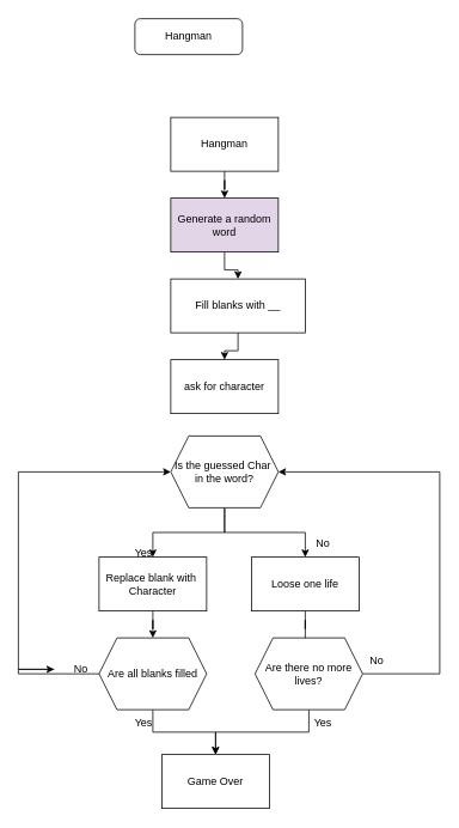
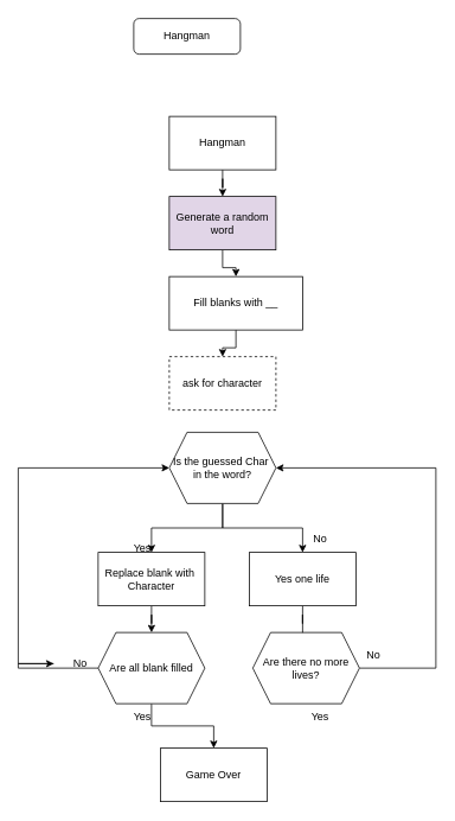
  <mxCell id="0" />
  <mxCell id="1" parent="0" />
  <mxCell id="2" value="Hangman" style="rounded=1;whiteSpace=wrap;html=1;fontSize=12;glass=0;strokeWidth=1;shadow=0;" parent="1" vertex="1"><mxGeometry x="150" y="20" width="120" height="40" as="geometry" /></mxCell>
  <mxCell id="3" value="" style="edgeStyle=orthogonalEdgeStyle;rounded=0;orthogonalLoop=1;jettySize=auto;html=1;" edge="1" parent="1" source="4" target="6"><mxGeometry relative="1" as="geometry" /></mxCell>
  <mxCell id="4" value="Hangman" style="rounded=0;whiteSpace=wrap;html=1;" vertex="1" parent="1"><mxGeometry x="190" y="130" width="120" height="60" as="geometry" /></mxCell>
  <mxCell id="5" value="" style="edgeStyle=orthogonalEdgeStyle;rounded=0;orthogonalLoop=1;jettySize=auto;html=1;" edge="1" parent="1" source="6" target="8"><mxGeometry relative="1" as="geometry" /></mxCell>
  <mxCell id="6" value="Generate a random word" style="rounded=0;whiteSpace=wrap;html=1;fillColor=#e1d5e7;" vertex="1" parent="1"><mxGeometry x="190" y="220" width="120" height="60" as="geometry" /></mxCell>
  <mxCell id="7" value="" style="edgeStyle=orthogonalEdgeStyle;rounded=0;orthogonalLoop=1;jettySize=auto;html=1;" edge="1" parent="1" source="8" target="9"><mxGeometry relative="1" as="geometry" /></mxCell>
  <mxCell id="8" value="Fill blanks with __" style="whiteSpace=wrap;html=1;rounded=0;" vertex="1" parent="1"><mxGeometry x="190" y="310" width="150" height="60" as="geometry" /></mxCell>
- <mxCell id="9" value="ask for character" style="whiteSpace=wrap;html=1;rounded=0;" vertex="1" parent="1"><mxGeometry x="190" y="400" width="120" height="60" as="geometry" /></mxCell>
+ <mxCell id="9" value="ask for character" style="whiteSpace=wrap;html=1;rounded=0;dashed=1;" vertex="1" parent="1"><mxGeometry x="190" y="400" width="120" height="60" as="geometry" /></mxCell>
  <mxCell id="10" value="" style="edgeStyle=orthogonalEdgeStyle;rounded=0;orthogonalLoop=1;jettySize=auto;html=1;" edge="1" parent="1" source="12" target="14"><mxGeometry relative="1" as="geometry" /></mxCell>
  <mxCell id="11" value="" style="edgeStyle=orthogonalEdgeStyle;rounded=0;orthogonalLoop=1;jettySize=auto;html=1;" edge="1" parent="1" source="12" target="16"><mxGeometry relative="1" as="geometry" /></mxCell>
  <mxCell id="12" value="Is the guessed Char&amp;nbsp;&lt;br&gt;in the word?" style="shape=hexagon;perimeter=hexagonPerimeter2;whiteSpace=wrap;html=1;fixedSize=1;" vertex="1" parent="1"><mxGeometry x="190" y="485" width="120" height="80" as="geometry" /></mxCell>
  <mxCell id="13" value="" style="edgeStyle=orthogonalEdgeStyle;rounded=0;orthogonalLoop=1;jettySize=auto;html=1;" edge="1" parent="1" source="14" target="21"><mxGeometry relative="1" as="geometry" /></mxCell>
  <mxCell id="14" value="Replace blank with&amp;nbsp;&lt;br&gt;Character" style="whiteSpace=wrap;html=1;" vertex="1" parent="1"><mxGeometry x="110" y="620" width="120" height="60" as="geometry" /></mxCell>
  <mxCell id="15" style="edgeStyle=orthogonalEdgeStyle;rounded=0;orthogonalLoop=1;jettySize=auto;html=1;entryX=0.467;entryY=0.5;entryDx=0;entryDy=0;entryPerimeter=0;" edge="1" parent="1" source="16" target="24"><mxGeometry relative="1" as="geometry" /></mxCell>
- <mxCell id="16" value="Loose one life" style="whiteSpace=wrap;html=1;" vertex="1" parent="1"><mxGeometry x="280" y="620" width="120" height="60" as="geometry" /></mxCell>
+ <mxCell id="16" value="Yes one life" style="whiteSpace=wrap;html=1;" vertex="1" parent="1"><mxGeometry x="280" y="620" width="120" height="60" as="geometry" /></mxCell>
  <mxCell id="17" value="Yes" style="text;html=1;strokeColor=none;fillColor=none;align=center;verticalAlign=middle;whiteSpace=wrap;rounded=0;" vertex="1" parent="1"><mxGeometry x="330" y="790" width="60" height="30" as="geometry" /></mxCell>
  <mxCell id="18" value="No" style="text;html=1;strokeColor=none;fillColor=none;align=center;verticalAlign=middle;whiteSpace=wrap;rounded=0;" vertex="1" parent="1"><mxGeometry x="330" y="590" width="60" height="30" as="geometry" /></mxCell>
  <mxCell id="19" style="edgeStyle=orthogonalEdgeStyle;rounded=0;orthogonalLoop=1;jettySize=auto;html=1;entryX=0;entryY=0.5;entryDx=0;entryDy=0;" edge="1" parent="1" source="30" target="12"><mxGeometry relative="1" as="geometry"><Array as="points"><mxPoint x="20" y="525" /></Array></mxGeometry></mxCell>
  <mxCell id="20" style="edgeStyle=orthogonalEdgeStyle;rounded=0;orthogonalLoop=1;jettySize=auto;html=1;" edge="1" parent="1" source="21" target="25"><mxGeometry relative="1" as="geometry" /></mxCell>
- <mxCell id="21" value="Are all blanks filled" style="shape=hexagon;perimeter=hexagonPerimeter2;whiteSpace=wrap;html=1;fixedSize=1;" vertex="1" parent="1"><mxGeometry x="110" y="710" width="120" height="80" as="geometry" /></mxCell>
+ <mxCell id="21" value="Are all blank filled" style="shape=hexagon;perimeter=hexagonPerimeter2;whiteSpace=wrap;html=1;fixedSize=1;" vertex="1" parent="1"><mxGeometry x="110" y="710" width="120" height="80" as="geometry" /></mxCell>
  <mxCell id="22" style="edgeStyle=orthogonalEdgeStyle;rounded=0;orthogonalLoop=1;jettySize=auto;html=1;entryX=1;entryY=0.5;entryDx=0;entryDy=0;" edge="1" parent="1" source="24" target="12"><mxGeometry relative="1" as="geometry"><Array as="points"><mxPoint x="490" y="750" /><mxPoint x="490" y="525" /></Array></mxGeometry></mxCell>
- <mxCell id="23" style="edgeStyle=orthogonalEdgeStyle;rounded=0;orthogonalLoop=1;jettySize=auto;html=1;entryX=0.5;entryY=0;entryDx=0;entryDy=0;" edge="1" parent="1" source="24" target="25"><mxGeometry relative="1" as="geometry" /></mxCell>
  <mxCell id="24" value="Are there no more lives?" style="shape=hexagon;perimeter=hexagonPerimeter2;whiteSpace=wrap;html=1;fixedSize=1;" vertex="1" parent="1"><mxGeometry x="284" y="710" width="120" height="80" as="geometry" /></mxCell>
  <mxCell id="25" value="Game Over" style="rounded=0;whiteSpace=wrap;html=1;" vertex="1" parent="1"><mxGeometry x="180" y="840" width="120" height="60" as="geometry" /></mxCell>
  <mxCell id="26" value="Yes" style="text;html=1;strokeColor=none;fillColor=none;align=center;verticalAlign=middle;whiteSpace=wrap;rounded=0;" vertex="1" parent="1"><mxGeometry x="130" y="600" width="60" height="30" as="geometry" /></mxCell>
  <mxCell id="27" value="Yes" style="text;html=1;strokeColor=none;fillColor=none;align=center;verticalAlign=middle;whiteSpace=wrap;rounded=0;" vertex="1" parent="1"><mxGeometry x="130" y="790" width="60" height="30" as="geometry" /></mxCell>
  <mxCell id="28" value="No" style="text;html=1;strokeColor=none;fillColor=none;align=center;verticalAlign=middle;whiteSpace=wrap;rounded=0;" vertex="1" parent="1"><mxGeometry x="390" y="720" width="60" height="30" as="geometry" /></mxCell>
  <mxCell id="29" value="" style="edgeStyle=orthogonalEdgeStyle;rounded=0;orthogonalLoop=1;jettySize=auto;html=1;entryX=0;entryY=0.5;entryDx=0;entryDy=0;" edge="1" parent="1" source="21" target="30"><mxGeometry relative="1" as="geometry"><mxPoint x="110" y="750" as="sourcePoint" /><mxPoint x="190" y="525" as="targetPoint" /><Array as="points"><mxPoint x="20" y="750" /></Array></mxGeometry></mxCell>
  <mxCell id="30" value="No" style="text;html=1;strokeColor=none;fillColor=none;align=center;verticalAlign=middle;whiteSpace=wrap;rounded=0;" vertex="1" parent="1"><mxGeometry x="60" y="730" width="60" height="30" as="geometry" /></mxCell>
